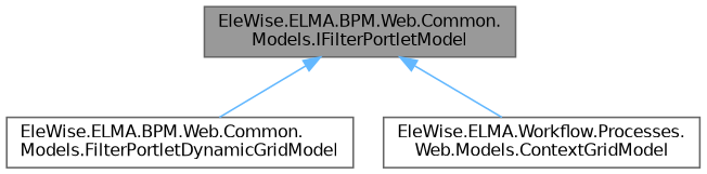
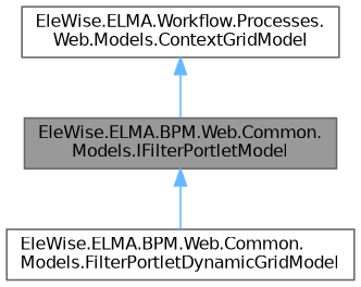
  digraph {
    rankdir=TB
    node [color=gray40 fillcolor=white fontname=Helvetica fontsize=10 shape=box style=filled]
    edge [color=steelblue1 dir=back fontname=Helvetica fontsize=10 labelfontname=Helvetica labelfontsize=10 style=solid]
    n1 [fillcolor=grey60 fontcolor=black height=0.2 label="EleWise.ELMA.BPM.Web.Common.\lModels.IFilterPortletModel" width=0.4]
    n2 [height=0.2 label="EleWise.ELMA.BPM.Web.Common.\lModels.FilterPortletDynamicGridModel" width=0.4]
    n3 [height=0.2 label="EleWise.ELMA.Workflow.Processes.\lWeb.Models.ContextGridModel" width=0.4]
    n1 -> n2
-   n1 -> n3
+   n3 -> n1
  }
